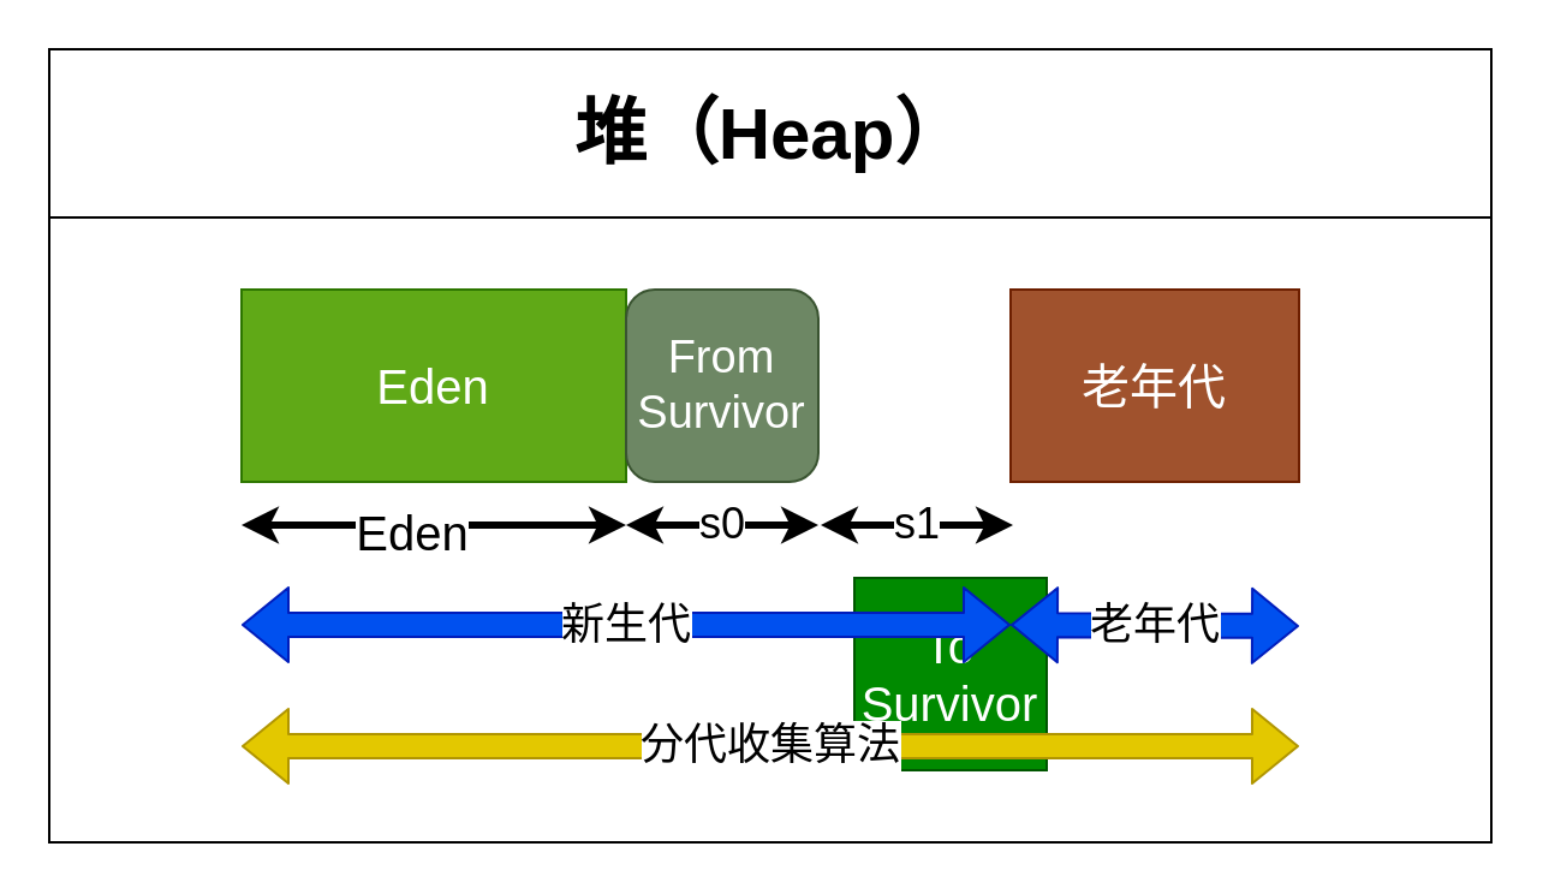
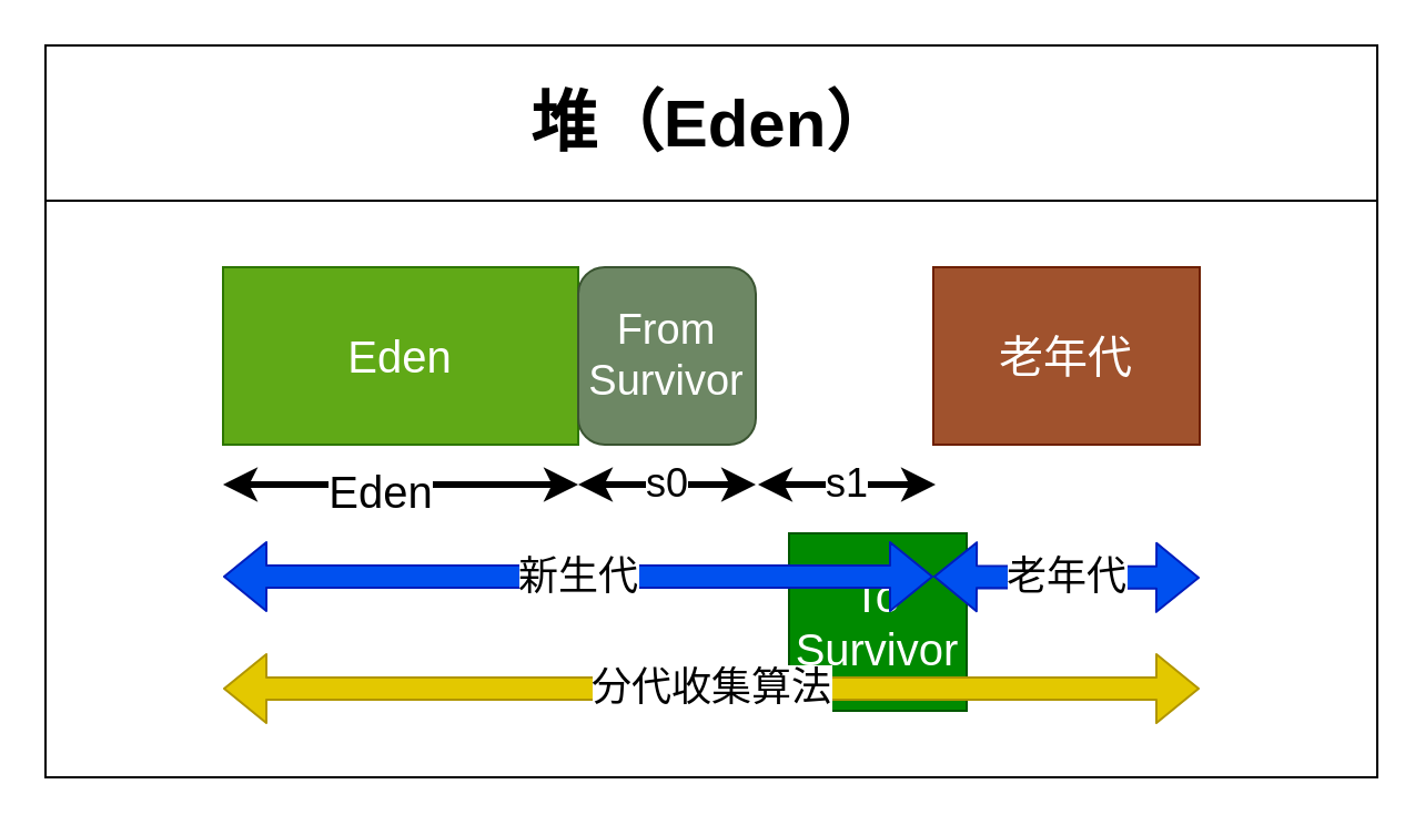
  <mxCell id="0" />
  <mxCell id="1" parent="0" />
- <mxCell id="2" value="&lt;font style=&quot;font-size: 30px&quot;&gt;堆（Heap）&lt;/font&gt;" style="swimlane;html=1;startSize=70;horizontal=1;containerType=tree;newEdgeStyle={&quot;edgeStyle&quot;:&quot;elbowEdgeStyle&quot;,&quot;startArrow&quot;:&quot;none&quot;,&quot;endArrow&quot;:&quot;none&quot;};" vertex="1" parent="1"><mxGeometry x="20" y="20" width="600" height="330" as="geometry" /></mxCell>
+ <mxCell id="2" value="&lt;font style=&quot;font-size: 30px&quot;&gt;堆（Eden）&lt;/font&gt;" style="swimlane;html=1;startSize=70;horizontal=1;containerType=tree;newEdgeStyle={&quot;edgeStyle&quot;:&quot;elbowEdgeStyle&quot;,&quot;startArrow&quot;:&quot;none&quot;,&quot;endArrow&quot;:&quot;none&quot;};" vertex="1" parent="1"><mxGeometry x="20" y="20" width="600" height="330" as="geometry" /></mxCell>
  <mxCell id="3" value="Eden" style="rounded=0;whiteSpace=wrap;html=1;fillColor=#60a917;strokeColor=#2D7600;fontColor=#ffffff;fontSize=20;" vertex="1" parent="2"><mxGeometry x="80" y="100" width="160" height="80" as="geometry" /></mxCell>
  <mxCell id="4" value="From&lt;br style=&quot;font-size: 19px;&quot;&gt;Survivor" style="whiteSpace=wrap;html=1;fillColor=#6d8764;strokeColor=#3A5431;fontColor=#ffffff;fontSize=19;rounded=1;" vertex="1" parent="2"><mxGeometry x="240" y="100" width="80" height="80" as="geometry" /></mxCell>
  <mxCell id="5" value="To&lt;br style=&quot;font-size: 20px;&quot;&gt;Survivor" style="rounded=0;whiteSpace=wrap;html=1;fillColor=#008a00;strokeColor=#005700;fontColor=#ffffff;fontSize=20;" vertex="1" parent="2"><mxGeometry x="335" y="220" width="80" height="80" as="geometry" /></mxCell>
  <mxCell id="6" value="老年代" style="rounded=0;whiteSpace=wrap;html=1;fillColor=#a0522d;strokeColor=#6D1F00;fontColor=#ffffff;fontSize=20;" vertex="1" parent="2"><mxGeometry x="400" y="100" width="120" height="80" as="geometry" /></mxCell>
  <mxCell id="7" value="" style="endArrow=classic;startArrow=classic;html=1;strokeWidth=3;fontSize=17;" edge="1" parent="2"><mxGeometry width="50" height="50" relative="1" as="geometry"><mxPoint x="80" y="198" as="sourcePoint" /><mxPoint x="240" y="198" as="targetPoint" /></mxGeometry></mxCell>
  <mxCell id="8" value="Eden" style="edgeLabel;html=1;align=center;verticalAlign=middle;resizable=0;points=[];fontSize=20;" vertex="1" connectable="0" parent="7"><mxGeometry x="-0.125" y="-2" relative="1" as="geometry"><mxPoint as="offset" /></mxGeometry></mxCell>
  <mxCell id="9" value="s0" style="endArrow=classic;startArrow=classic;html=1;strokeWidth=3;fontSize=18;" edge="1" parent="2"><mxGeometry width="50" height="50" relative="1" as="geometry"><mxPoint x="240" y="198" as="sourcePoint" /><mxPoint x="320" y="198" as="targetPoint" /><Array as="points"><mxPoint x="280" y="198" /></Array></mxGeometry></mxCell>
  <mxCell id="10" value="新生代" style="endArrow=classic;startArrow=classic;html=1;strokeColor=#001DBC;strokeWidth=1;shape=flexArrow;fillColor=#0050ef;fontSize=18;" edge="1" parent="2"><mxGeometry width="50" height="50" relative="1" as="geometry"><mxPoint x="80" y="239.5" as="sourcePoint" /><mxPoint x="400" y="239.5" as="targetPoint" /></mxGeometry></mxCell>
  <mxCell id="11" value="老年代" style="endArrow=classic;startArrow=classic;html=1;strokeColor=#001DBC;strokeWidth=1;shape=flexArrow;fillColor=#0050ef;fontSize=18;" edge="1" parent="2"><mxGeometry width="50" height="50" relative="1" as="geometry"><mxPoint x="400" y="239.5" as="sourcePoint" /><mxPoint x="520" y="240" as="targetPoint" /></mxGeometry></mxCell>
  <mxCell id="12" value="分代收集算法" style="endArrow=classic;startArrow=classic;html=1;strokeColor=#B09500;strokeWidth=1;fillColor=#e3c800;shape=flexArrow;fontSize=18;" edge="1" parent="2"><mxGeometry width="50" height="50" relative="1" as="geometry"><mxPoint x="80" y="290" as="sourcePoint" /><mxPoint x="520" y="290" as="targetPoint" /></mxGeometry></mxCell>
  <mxCell id="13" value="s1" style="endArrow=classic;startArrow=classic;html=1;strokeWidth=3;fontSize=18;" edge="1" parent="1"><mxGeometry width="50" height="50" relative="1" as="geometry"><mxPoint x="341" y="218" as="sourcePoint" /><mxPoint x="421" y="218" as="targetPoint" /><Array as="points"><mxPoint x="381" y="218" /></Array></mxGeometry></mxCell>
